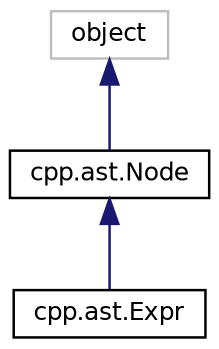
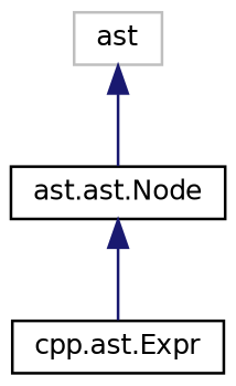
  digraph {
    node [color=black fillcolor=white fontname=Helvetica fontsize=10 shape=record style=filled]
    edge [color=midnightblue dir=back fontname=Helvetica fontsize=10 labelfontname=Helvetica labelfontsize=10 style=solid]
    n1 [height=0.2 label="cpp.ast.Expr" width=0.4]
-   n2 [height=0.2 label="cpp.ast.Node" width=0.4]
-   n3 [color=grey75 height=0.2 label=object width=0.4]
+   n2 [height=0.2 label="ast.ast.Node" width=0.4]
+   n3 [color=grey75 height=0.2 label=ast width=0.4]
    n2 -> n1
    n3 -> n2
  }
